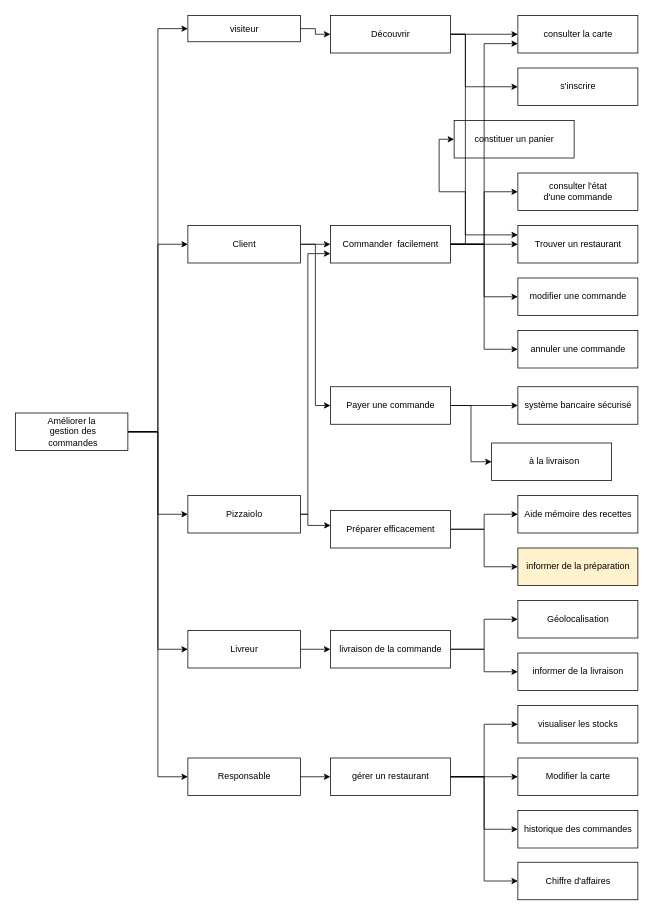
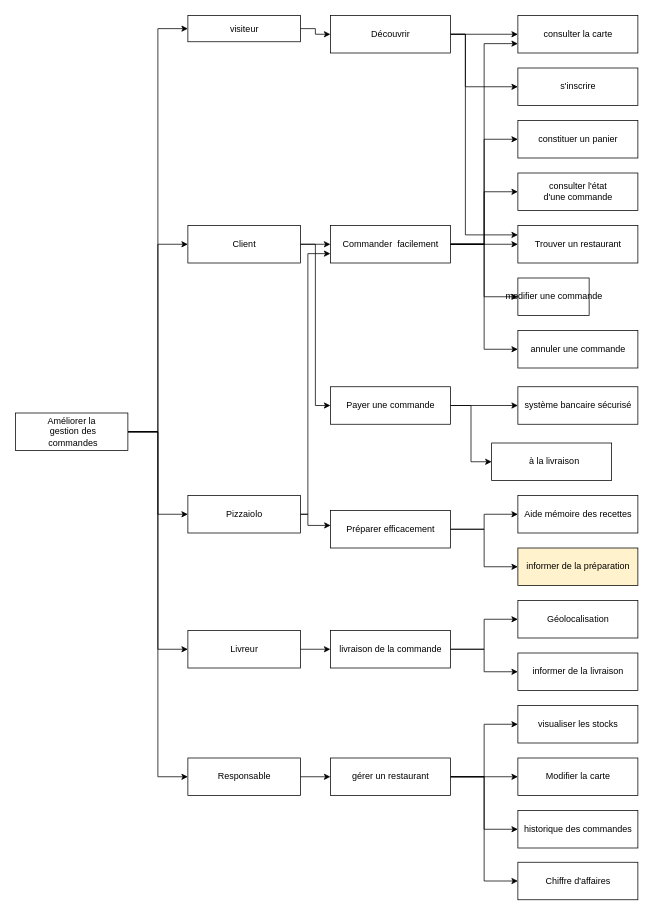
  <mxCell id="0" />
  <mxCell id="1" parent="0" />
  <mxCell id="2" style="edgeStyle=orthogonalEdgeStyle;rounded=0;orthogonalLoop=1;jettySize=auto;html=1;exitX=1;exitY=0.5;exitDx=0;exitDy=0;entryX=0;entryY=0.5;entryDx=0;entryDy=0;" edge="1" parent="1" source="7" target="40"><mxGeometry relative="1" as="geometry" /></mxCell>
  <mxCell id="3" style="edgeStyle=orthogonalEdgeStyle;rounded=0;orthogonalLoop=1;jettySize=auto;html=1;exitX=1;exitY=0.5;exitDx=0;exitDy=0;entryX=0;entryY=0.5;entryDx=0;entryDy=0;" edge="1" parent="1" source="7" target="10"><mxGeometry relative="1" as="geometry" /></mxCell>
  <mxCell id="4" style="edgeStyle=orthogonalEdgeStyle;rounded=0;orthogonalLoop=1;jettySize=auto;html=1;exitX=1;exitY=0.5;exitDx=0;exitDy=0;entryX=0;entryY=0.5;entryDx=0;entryDy=0;" edge="1" parent="1" source="7" target="15"><mxGeometry relative="1" as="geometry" /></mxCell>
  <mxCell id="5" style="edgeStyle=orthogonalEdgeStyle;rounded=0;orthogonalLoop=1;jettySize=auto;html=1;exitX=1;exitY=0.5;exitDx=0;exitDy=0;entryX=0;entryY=0.5;entryDx=0;entryDy=0;" edge="1" parent="1" source="7" target="12"><mxGeometry relative="1" as="geometry" /></mxCell>
  <mxCell id="6" style="edgeStyle=orthogonalEdgeStyle;rounded=0;orthogonalLoop=1;jettySize=auto;html=1;exitX=1;exitY=0.5;exitDx=0;exitDy=0;entryX=0;entryY=0.5;entryDx=0;entryDy=0;" edge="1" parent="1" source="7" target="30"><mxGeometry relative="1" as="geometry" /></mxCell>
  <mxCell id="7" value="Améliorer la&lt;br&gt;&amp;nbsp;gestion des&lt;br&gt;&amp;nbsp;commandes" style="html=1;" vertex="1" parent="1"><mxGeometry x="20" y="550" width="150" height="50" as="geometry" /></mxCell>
  <mxCell id="8" style="edgeStyle=orthogonalEdgeStyle;rounded=0;orthogonalLoop=1;jettySize=auto;html=1;exitX=1;exitY=0.5;exitDx=0;exitDy=0;entryX=0;entryY=0.5;entryDx=0;entryDy=0;" edge="1" parent="1" source="10" target="47"><mxGeometry relative="1" as="geometry" /></mxCell>
  <mxCell id="9" style="edgeStyle=orthogonalEdgeStyle;rounded=0;orthogonalLoop=1;jettySize=auto;html=1;exitX=1;exitY=0.5;exitDx=0;exitDy=0;entryX=0;entryY=0.5;entryDx=0;entryDy=0;" edge="1" parent="1" source="10" target="18"><mxGeometry relative="1" as="geometry" /></mxCell>
  <mxCell id="10" value="Client" style="html=1;" vertex="1" parent="1"><mxGeometry x="250" y="300" width="150" height="50" as="geometry" /></mxCell>
  <mxCell id="11" style="edgeStyle=orthogonalEdgeStyle;rounded=0;orthogonalLoop=1;jettySize=auto;html=1;exitX=1;exitY=0.5;exitDx=0;exitDy=0;entryX=0;entryY=0.5;entryDx=0;entryDy=0;" edge="1" parent="1" source="12" target="21"><mxGeometry relative="1" as="geometry" /></mxCell>
  <mxCell id="12" value="Livreur" style="html=1;" vertex="1" parent="1"><mxGeometry x="250" y="840" width="150" height="50" as="geometry" /></mxCell>
  <mxCell id="13" style="edgeStyle=orthogonalEdgeStyle;rounded=0;orthogonalLoop=1;jettySize=auto;html=1;exitX=1;exitY=0.5;exitDx=0;exitDy=0;entryX=0;entryY=0.75;entryDx=0;entryDy=0;" edge="1" parent="1" source="15" target="47"><mxGeometry relative="1" as="geometry"><Array as="points"><mxPoint x="410" y="685" /><mxPoint x="410" y="338" /></Array></mxGeometry></mxCell>
  <mxCell id="14" style="edgeStyle=orthogonalEdgeStyle;rounded=0;orthogonalLoop=1;jettySize=auto;html=1;exitX=1;exitY=0.5;exitDx=0;exitDy=0;entryX=0.002;entryY=0.398;entryDx=0;entryDy=0;entryPerimeter=0;" edge="1" parent="1" source="15" target="28"><mxGeometry relative="1" as="geometry"><Array as="points"><mxPoint x="410" y="685" /><mxPoint x="410" y="700" /><mxPoint x="440" y="700" /></Array></mxGeometry></mxCell>
  <mxCell id="15" value="Pizzaiolo" style="html=1;" vertex="1" parent="1"><mxGeometry x="250" y="660" width="150" height="50" as="geometry" /></mxCell>
  <mxCell id="16" style="edgeStyle=orthogonalEdgeStyle;rounded=0;orthogonalLoop=1;jettySize=auto;html=1;exitX=1;exitY=0.5;exitDx=0;exitDy=0;" edge="1" parent="1" source="18" target="52"><mxGeometry relative="1" as="geometry" /></mxCell>
  <mxCell id="17" style="edgeStyle=orthogonalEdgeStyle;rounded=0;orthogonalLoop=1;jettySize=auto;html=1;exitX=1;exitY=0.5;exitDx=0;exitDy=0;entryX=0;entryY=0.5;entryDx=0;entryDy=0;" edge="1" parent="1" source="18" target="55"><mxGeometry relative="1" as="geometry" /></mxCell>
  <mxCell id="18" value="Payer une commande" style="html=1;" vertex="1" parent="1"><mxGeometry x="440" y="515" width="160" height="50" as="geometry" /></mxCell>
  <mxCell id="19" style="edgeStyle=orthogonalEdgeStyle;rounded=0;orthogonalLoop=1;jettySize=auto;html=1;exitX=1;exitY=0.5;exitDx=0;exitDy=0;entryX=0;entryY=0.5;entryDx=0;entryDy=0;" edge="1" parent="1" source="21" target="22"><mxGeometry relative="1" as="geometry" /></mxCell>
  <mxCell id="20" style="edgeStyle=orthogonalEdgeStyle;rounded=0;orthogonalLoop=1;jettySize=auto;html=1;exitX=1;exitY=0.5;exitDx=0;exitDy=0;entryX=0;entryY=0.5;entryDx=0;entryDy=0;" edge="1" parent="1" source="21" target="57"><mxGeometry relative="1" as="geometry" /></mxCell>
  <mxCell id="21" value="livraison de la commande" style="html=1;" vertex="1" parent="1"><mxGeometry x="440" y="840" width="160" height="50" as="geometry" /></mxCell>
  <mxCell id="22" value="Géolocalisation" style="html=1;" vertex="1" parent="1"><mxGeometry x="690" y="800" width="160" height="50" as="geometry" /></mxCell>
  <mxCell id="23" value="Aide mémoire des recettes" style="html=1;" vertex="1" parent="1"><mxGeometry x="690" y="660" width="160" height="50" as="geometry" /></mxCell>
- <mxCell id="24" value="modifier une commande" style="html=1;" vertex="1" parent="1"><mxGeometry x="690" y="370" width="160" height="50" as="geometry" /></mxCell>
- <mxCell id="25" value="constituer un panier" style="html=1;" vertex="1" parent="1"><mxGeometry x="605" y="160" width="160" height="50" as="geometry" /></mxCell>
+ <mxCell id="24" value="modifier une commande" style="html=1;" vertex="1" parent="1"><mxGeometry x="690" y="370" width="95" height="50" as="geometry" /></mxCell>
+ <mxCell id="25" value="constituer un panier" style="html=1;" vertex="1" parent="1"><mxGeometry x="690" y="160" width="160" height="50" as="geometry" /></mxCell>
  <mxCell id="26" style="edgeStyle=orthogonalEdgeStyle;rounded=0;orthogonalLoop=1;jettySize=auto;html=1;exitX=1;exitY=0.5;exitDx=0;exitDy=0;" edge="1" parent="1" source="28" target="23"><mxGeometry relative="1" as="geometry" /></mxCell>
  <mxCell id="27" style="edgeStyle=orthogonalEdgeStyle;rounded=0;orthogonalLoop=1;jettySize=auto;html=1;exitX=1;exitY=0.5;exitDx=0;exitDy=0;" edge="1" parent="1" source="28" target="56"><mxGeometry relative="1" as="geometry" /></mxCell>
  <mxCell id="28" value="Préparer efficacement" style="html=1;" vertex="1" parent="1"><mxGeometry x="440" y="680" width="160" height="50" as="geometry" /></mxCell>
  <mxCell id="29" style="edgeStyle=orthogonalEdgeStyle;rounded=0;orthogonalLoop=1;jettySize=auto;html=1;exitX=1;exitY=0.5;exitDx=0;exitDy=0;" edge="1" parent="1" source="30" target="36"><mxGeometry relative="1" as="geometry" /></mxCell>
  <mxCell id="30" value="Responsable&lt;br&gt;" style="html=1;" vertex="1" parent="1"><mxGeometry x="250" y="1010" width="150" height="50" as="geometry" /></mxCell>
  <mxCell id="31" value="Modifier la carte" style="html=1;" vertex="1" parent="1"><mxGeometry x="690" y="1010" width="160" height="50" as="geometry" /></mxCell>
  <mxCell id="32" style="edgeStyle=orthogonalEdgeStyle;rounded=0;orthogonalLoop=1;jettySize=auto;html=1;exitX=1;exitY=0.5;exitDx=0;exitDy=0;entryX=0;entryY=0.5;entryDx=0;entryDy=0;" edge="1" parent="1" source="36" target="37"><mxGeometry relative="1" as="geometry" /></mxCell>
  <mxCell id="33" style="edgeStyle=orthogonalEdgeStyle;rounded=0;orthogonalLoop=1;jettySize=auto;html=1;exitX=1;exitY=0.5;exitDx=0;exitDy=0;entryX=0;entryY=0.5;entryDx=0;entryDy=0;" edge="1" parent="1" source="36" target="31"><mxGeometry relative="1" as="geometry" /></mxCell>
  <mxCell id="34" style="edgeStyle=orthogonalEdgeStyle;rounded=0;orthogonalLoop=1;jettySize=auto;html=1;exitX=1;exitY=0.5;exitDx=0;exitDy=0;entryX=0;entryY=0.5;entryDx=0;entryDy=0;" edge="1" parent="1" source="36" target="58"><mxGeometry relative="1" as="geometry" /></mxCell>
  <mxCell id="35" style="edgeStyle=orthogonalEdgeStyle;rounded=0;orthogonalLoop=1;jettySize=auto;html=1;exitX=1;exitY=0.5;exitDx=0;exitDy=0;entryX=0;entryY=0.5;entryDx=0;entryDy=0;" edge="1" parent="1" source="36" target="60"><mxGeometry relative="1" as="geometry" /></mxCell>
  <mxCell id="36" value="gérer un restaurant" style="html=1;" vertex="1" parent="1"><mxGeometry x="440" y="1010" width="160" height="50" as="geometry" /></mxCell>
  <mxCell id="37" value="visualiser les stocks" style="html=1;" vertex="1" parent="1"><mxGeometry x="690" y="940" width="160" height="50" as="geometry" /></mxCell>
  <mxCell id="38" value="consulter l'état &lt;br&gt;d'une commande" style="html=1;" vertex="1" parent="1"><mxGeometry x="690" y="230" width="160" height="50" as="geometry" /></mxCell>
  <mxCell id="39" style="edgeStyle=orthogonalEdgeStyle;rounded=0;orthogonalLoop=1;jettySize=auto;html=1;exitX=1;exitY=0.5;exitDx=0;exitDy=0;entryX=0;entryY=0.5;entryDx=0;entryDy=0;" edge="1" parent="1" source="40" target="51"><mxGeometry relative="1" as="geometry" /></mxCell>
  <mxCell id="40" value="visiteur" style="html=1;" vertex="1" parent="1"><mxGeometry x="250" y="20" width="150" height="35" as="geometry" /></mxCell>
  <mxCell id="41" value="consulter la carte" style="html=1;" vertex="1" parent="1"><mxGeometry x="690" y="20" width="160" height="50" as="geometry" /></mxCell>
  <mxCell id="42" style="edgeStyle=orthogonalEdgeStyle;rounded=0;orthogonalLoop=1;jettySize=auto;html=1;exitX=1;exitY=0.5;exitDx=0;exitDy=0;entryX=0;entryY=0.5;entryDx=0;entryDy=0;" edge="1" parent="1" source="47" target="25"><mxGeometry relative="1" as="geometry" /></mxCell>
  <mxCell id="43" style="edgeStyle=orthogonalEdgeStyle;rounded=0;orthogonalLoop=1;jettySize=auto;html=1;exitX=1;exitY=0.5;exitDx=0;exitDy=0;entryX=0;entryY=0.5;entryDx=0;entryDy=0;" edge="1" parent="1" source="47" target="38"><mxGeometry relative="1" as="geometry" /></mxCell>
  <mxCell id="44" style="edgeStyle=orthogonalEdgeStyle;rounded=0;orthogonalLoop=1;jettySize=auto;html=1;exitX=1;exitY=0.5;exitDx=0;exitDy=0;entryX=0;entryY=0.5;entryDx=0;entryDy=0;" edge="1" parent="1" source="47" target="24"><mxGeometry relative="1" as="geometry" /></mxCell>
  <mxCell id="45" style="edgeStyle=orthogonalEdgeStyle;rounded=0;orthogonalLoop=1;jettySize=auto;html=1;exitX=1;exitY=0.5;exitDx=0;exitDy=0;entryX=0;entryY=0.5;entryDx=0;entryDy=0;" edge="1" parent="1" source="47" target="54"><mxGeometry relative="1" as="geometry" /></mxCell>
  <mxCell id="46" style="edgeStyle=orthogonalEdgeStyle;rounded=0;orthogonalLoop=1;jettySize=auto;html=1;exitX=1;exitY=0.5;exitDx=0;exitDy=0;entryX=0;entryY=0.5;entryDx=0;entryDy=0;" edge="1" parent="1" source="47" target="59"><mxGeometry relative="1" as="geometry" /></mxCell>
  <mxCell id="47" value="Commander &amp;nbsp;facilement" style="html=1;" vertex="1" parent="1"><mxGeometry x="440" y="300" width="160" height="50" as="geometry" /></mxCell>
  <mxCell id="48" style="edgeStyle=orthogonalEdgeStyle;rounded=0;orthogonalLoop=1;jettySize=auto;html=1;exitX=1;exitY=0.5;exitDx=0;exitDy=0;entryX=0;entryY=0.5;entryDx=0;entryDy=0;" edge="1" parent="1" source="51" target="41"><mxGeometry relative="1" as="geometry" /></mxCell>
  <mxCell id="49" style="edgeStyle=orthogonalEdgeStyle;rounded=0;orthogonalLoop=1;jettySize=auto;html=1;exitX=1;exitY=0.5;exitDx=0;exitDy=0;entryX=0;entryY=0.5;entryDx=0;entryDy=0;" edge="1" parent="1" source="51" target="53"><mxGeometry relative="1" as="geometry"><Array as="points"><mxPoint x="620" y="45" /><mxPoint x="620" y="115" /></Array></mxGeometry></mxCell>
  <mxCell id="50" style="edgeStyle=orthogonalEdgeStyle;rounded=0;orthogonalLoop=1;jettySize=auto;html=1;exitX=1;exitY=0.5;exitDx=0;exitDy=0;entryX=0;entryY=0.25;entryDx=0;entryDy=0;" edge="1" parent="1" source="51" target="59"><mxGeometry relative="1" as="geometry"><Array as="points"><mxPoint x="620" y="45" /><mxPoint x="620" y="313" /></Array></mxGeometry></mxCell>
  <mxCell id="51" value="Découvrir" style="html=1;" vertex="1" parent="1"><mxGeometry x="440" y="20" width="160" height="50" as="geometry" /></mxCell>
  <mxCell id="52" value="système bancaire sécurisé" style="html=1;" vertex="1" parent="1"><mxGeometry x="690" y="515" width="160" height="50" as="geometry" /></mxCell>
  <mxCell id="53" value="s'inscrire" style="html=1;" vertex="1" parent="1"><mxGeometry x="690" y="90" width="160" height="50" as="geometry" /></mxCell>
  <mxCell id="54" value="annuler une commande" style="html=1;" vertex="1" parent="1"><mxGeometry x="690" y="440" width="160" height="50" as="geometry" /></mxCell>
  <mxCell id="55" value="&amp;nbsp; à la livraison" style="html=1;" vertex="1" parent="1"><mxGeometry x="655" y="590" width="160" height="50" as="geometry" /></mxCell>
  <mxCell id="56" value="informer de la préparation" style="html=1;fillColor=#fff2cc;" vertex="1" parent="1"><mxGeometry x="690" y="730" width="160" height="50" as="geometry" /></mxCell>
  <mxCell id="57" value="informer de la livraison" style="html=1;" vertex="1" parent="1"><mxGeometry x="690" y="870" width="160" height="50" as="geometry" /></mxCell>
  <mxCell id="58" value="historique des commandes" style="html=1;" vertex="1" parent="1"><mxGeometry x="690" y="1080" width="160" height="50" as="geometry" /></mxCell>
  <mxCell id="59" value="Trouver un restaurant" style="html=1;" vertex="1" parent="1"><mxGeometry x="690" y="300" width="160" height="50" as="geometry" /></mxCell>
  <mxCell id="60" value="Chiffre d'affaires" style="html=1;" vertex="1" parent="1"><mxGeometry x="690" y="1149" width="160" height="50" as="geometry" /></mxCell>
  <mxCell id="61" style="edgeStyle=orthogonalEdgeStyle;rounded=0;orthogonalLoop=1;jettySize=auto;html=1;exitX=1;exitY=0.5;exitDx=0;exitDy=0;entryX=0;entryY=0.75;entryDx=0;entryDy=0;" edge="1" parent="1" source="47" target="41"><mxGeometry relative="1" as="geometry"><mxPoint x="610" y="335" as="sourcePoint" /><mxPoint x="680" y="60" as="targetPoint" /></mxGeometry></mxCell>
